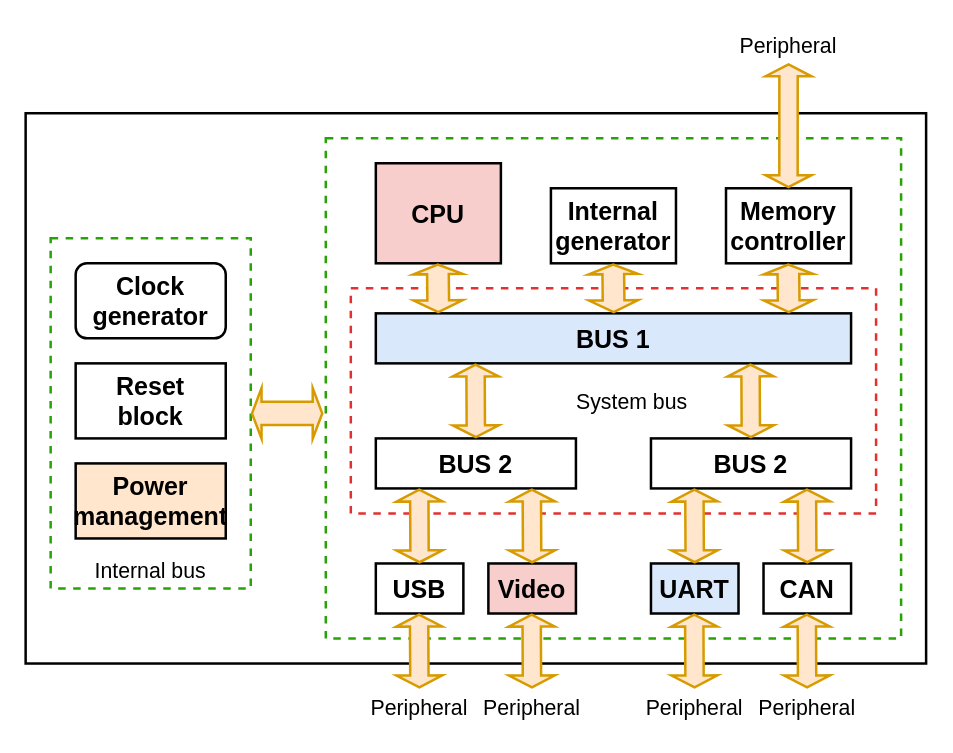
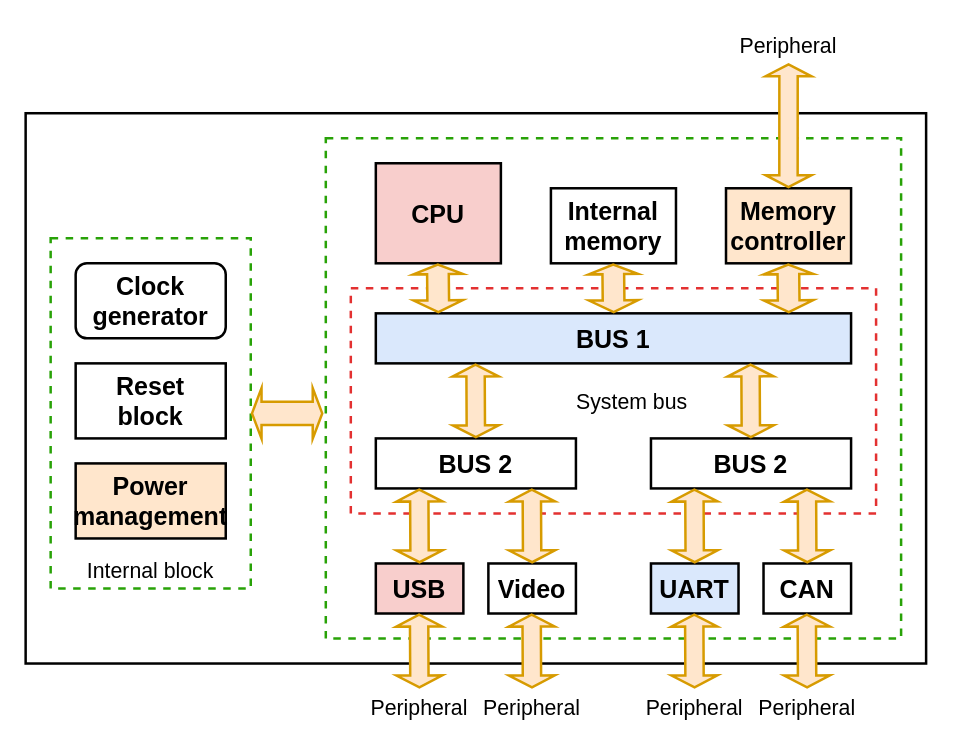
  <mxCell id="0" />
  <mxCell id="1" parent="0" />
  <mxCell id="2" value="" style="rounded=0;whiteSpace=wrap;html=1;fontStyle=1;fontSize=20;strokeWidth=2;" vertex="1" parent="1"><mxGeometry y="90" width="720" height="440" as="geometry" x="20" /></mxCell>
  <mxCell id="3" value="" style="rounded=0;whiteSpace=wrap;html=1;dashed=1;fontStyle=1;fontSize=20;strokeColor=#28a207;strokeWidth=2;" vertex="1" parent="1"><mxGeometry x="260" y="110" width="460" height="400" as="geometry" /></mxCell>
  <mxCell id="4" value="" style="rounded=0;whiteSpace=wrap;html=1;dashed=1;fontStyle=1;fontSize=20;strokeColor=#e33131;strokeWidth=2;" vertex="1" parent="1"><mxGeometry x="280" y="230" width="420" height="180" as="geometry" /></mxCell>
  <mxCell id="5" value="" style="rounded=0;whiteSpace=wrap;html=1;dashed=1;fontStyle=1;fontSize=20;strokeColor=#28a207;strokeWidth=2;" vertex="1" parent="1"><mxGeometry x="40" y="190" width="160" height="280" as="geometry" /></mxCell>
  <mxCell id="6" value="Reset&lt;div style=&quot;font-size: 20px;&quot;&gt;block&lt;/div&gt;" style="rounded=0;whiteSpace=wrap;html=1;fontStyle=1;fontSize=20;strokeWidth=2;" vertex="1" parent="1"><mxGeometry x="60" y="290" width="120" height="60" as="geometry" /></mxCell>
  <mxCell id="7" value="Clock&lt;div style=&quot;font-size: 20px;&quot;&gt;generator&lt;/div&gt;" style="whiteSpace=wrap;html=1;fontStyle=1;fontSize=20;strokeWidth=2;rounded=1;" vertex="1" parent="1"><mxGeometry x="60" y="210" width="120" height="60" as="geometry" /></mxCell>
  <mxCell id="8" value="Power&lt;div style=&quot;font-size: 20px;&quot;&gt;management&lt;/div&gt;" style="rounded=0;whiteSpace=wrap;html=1;fontStyle=1;fontSize=20;strokeWidth=2;fillColor=#ffe6cc;" vertex="1" parent="1"><mxGeometry x="60" y="370" width="120" height="60" as="geometry" /></mxCell>
  <mxCell id="9" value="CPU" style="rounded=0;whiteSpace=wrap;html=1;fontStyle=1;fontSize=20;strokeWidth=2;fillColor=#f8cecc;" vertex="1" parent="1"><mxGeometry x="300" y="130" width="100" height="80" as="geometry" /></mxCell>
- <mxCell id="10" value="Internal&lt;div style=&quot;font-size: 20px;&quot;&gt;generator&lt;/div&gt;" style="rounded=0;whiteSpace=wrap;html=1;fontStyle=1;fontSize=20;strokeWidth=2;" vertex="1" parent="1"><mxGeometry x="440" y="150" width="100" height="60" as="geometry" /></mxCell>
- <mxCell id="11" value="Memory&lt;div style=&quot;font-size: 20px;&quot;&gt;controller&lt;/div&gt;" style="rounded=0;whiteSpace=wrap;html=1;fontStyle=1;fontSize=20;strokeWidth=2;" vertex="1" parent="1"><mxGeometry x="580" y="150" width="100" height="60" as="geometry" /></mxCell>
+ <mxCell id="10" value="Internal&lt;div style=&quot;font-size: 20px;&quot;&gt;memory&lt;/div&gt;" style="rounded=0;whiteSpace=wrap;html=1;fontStyle=1;fontSize=20;strokeWidth=2;" vertex="1" parent="1"><mxGeometry x="440" y="150" width="100" height="60" as="geometry" /></mxCell>
+ <mxCell id="11" value="Memory&lt;div style=&quot;font-size: 20px;&quot;&gt;controller&lt;/div&gt;" style="rounded=0;whiteSpace=wrap;html=1;fontStyle=1;fontSize=20;strokeWidth=2;fillColor=#ffe6cc;" vertex="1" parent="1"><mxGeometry x="580" y="150" width="100" height="60" as="geometry" /></mxCell>
  <mxCell id="12" value="BUS 1" style="rounded=0;whiteSpace=wrap;html=1;fontStyle=1;fontSize=20;strokeWidth=2;fillColor=#dae8fc;" vertex="1" parent="1"><mxGeometry x="300" y="250" width="380" height="40" as="geometry" /></mxCell>
  <mxCell id="13" value="BUS 2" style="rounded=0;whiteSpace=wrap;html=1;fontStyle=1;fontSize=20;strokeWidth=2;" vertex="1" parent="1"><mxGeometry x="300" y="350" width="160" height="40" as="geometry" /></mxCell>
  <mxCell id="14" value="BUS 2" style="rounded=0;whiteSpace=wrap;html=1;fontStyle=1;fontSize=20;strokeWidth=2;" vertex="1" parent="1"><mxGeometry x="520" y="350" width="160" height="40" as="geometry" /></mxCell>
- <mxCell id="15" value="USB" style="rounded=0;whiteSpace=wrap;html=1;fontStyle=1;fontSize=20;strokeWidth=2;" vertex="1" parent="1"><mxGeometry x="300" y="450" width="70" height="40" as="geometry" /></mxCell>
- <mxCell id="16" value="Video" style="rounded=0;whiteSpace=wrap;html=1;fontStyle=1;fontSize=20;strokeWidth=2;fillColor=#f8cecc;" vertex="1" parent="1"><mxGeometry x="390" y="450" width="70" height="40" as="geometry" /></mxCell>
+ <mxCell id="15" value="USB" style="rounded=0;whiteSpace=wrap;html=1;fontStyle=1;fontSize=20;strokeWidth=2;fillColor=#f8cecc;" vertex="1" parent="1"><mxGeometry x="300" y="450" width="70" height="40" as="geometry" /></mxCell>
+ <mxCell id="16" value="Video" style="rounded=0;whiteSpace=wrap;html=1;fontStyle=1;fontSize=20;strokeWidth=2;" vertex="1" parent="1"><mxGeometry x="390" y="450" width="70" height="40" as="geometry" /></mxCell>
  <mxCell id="17" value="UART" style="rounded=0;whiteSpace=wrap;html=1;fontStyle=1;fontSize=20;strokeWidth=2;fillColor=#dae8fc;" vertex="1" parent="1"><mxGeometry x="520" y="450" width="70" height="40" as="geometry" /></mxCell>
  <mxCell id="18" value="CAN" style="rounded=0;whiteSpace=wrap;html=1;fontStyle=1;fontSize=20;strokeWidth=2;" vertex="1" parent="1"><mxGeometry x="610" y="450" width="70" height="40" as="geometry" /></mxCell>
- <mxCell id="19" value="&lt;font style=&quot;font-weight: normal; font-size: 17px;&quot;&gt;Internal bus&lt;/font&gt;" style="text;html=1;align=center;verticalAlign=middle;whiteSpace=wrap;rounded=0;fontStyle=1;fontSize=20;strokeWidth=2;" vertex="1" parent="1"><mxGeometry x="40" y="440" width="160" height="30" as="geometry" /></mxCell>
+ <mxCell id="19" value="&lt;font style=&quot;font-weight: normal; font-size: 17px;&quot;&gt;Internal block&lt;/font&gt;" style="text;html=1;align=center;verticalAlign=middle;whiteSpace=wrap;rounded=0;fontStyle=1;fontSize=20;strokeWidth=2;" vertex="1" parent="1"><mxGeometry x="40" y="440" width="160" height="30" as="geometry" /></mxCell>
  <mxCell id="20" value="&lt;span style=&quot;font-weight: normal;&quot;&gt;&lt;font style=&quot;font-size: 17px;&quot;&gt;System bus&lt;/font&gt;&lt;/span&gt;" style="text;html=1;align=center;verticalAlign=middle;whiteSpace=wrap;rounded=0;fontStyle=1;fontSize=20;strokeWidth=2;" vertex="1" parent="1"><mxGeometry x="425" y="305" width="160" height="30" as="geometry" /></mxCell>
  <mxCell id="21" value="" style="shape=flexArrow;endArrow=classic;startArrow=classic;html=1;rounded=0;width=13.667;startSize=2.48;endSize=2.48;fontStyle=1;fontSize=20;fillColor=#ffe6cc;strokeColor=#d79b00;strokeWidth=2;" edge="1" parent="1"><mxGeometry width="100" height="100" relative="1" as="geometry"><mxPoint x="379.71" y="290" as="sourcePoint" /><mxPoint x="380" y="350" as="targetPoint" /></mxGeometry></mxCell>
  <mxCell id="22" value="" style="shape=flexArrow;endArrow=classic;startArrow=classic;html=1;rounded=0;width=13.667;startSize=2.48;endSize=2.48;fontStyle=1;fontSize=20;fillColor=#ffe6cc;strokeColor=#d79b00;strokeWidth=2;" edge="1" parent="1"><mxGeometry width="100" height="100" relative="1" as="geometry"><mxPoint x="599.58" y="290" as="sourcePoint" /><mxPoint x="599.87" y="350" as="targetPoint" /></mxGeometry></mxCell>
  <mxCell id="23" value="" style="shape=flexArrow;endArrow=classic;startArrow=classic;html=1;rounded=0;width=16.333;startSize=1.873;endSize=2.48;fontStyle=1;fontSize=20;fillColor=#ffe6cc;strokeColor=#d79b00;strokeWidth=2;" edge="1" parent="1"><mxGeometry width="100" height="100" relative="1" as="geometry"><mxPoint x="349.58" y="210" as="sourcePoint" /><mxPoint x="350" y="250" as="targetPoint" /></mxGeometry></mxCell>
  <mxCell id="24" value="" style="shape=flexArrow;endArrow=classic;startArrow=classic;html=1;rounded=0;width=16.333;startSize=1.873;endSize=2.48;fontStyle=1;fontSize=20;fillColor=#ffe6cc;strokeColor=#d79b00;strokeWidth=2;" edge="1" parent="1"><mxGeometry width="100" height="100" relative="1" as="geometry"><mxPoint x="489.79" y="210" as="sourcePoint" /><mxPoint x="490.21" y="250" as="targetPoint" /></mxGeometry></mxCell>
  <mxCell id="25" value="" style="shape=flexArrow;endArrow=classic;startArrow=classic;html=1;rounded=0;width=16.333;startSize=1.873;endSize=2.48;fontStyle=1;fontSize=20;fillColor=#ffe6cc;strokeColor=#d79b00;strokeWidth=2;" edge="1" parent="1"><mxGeometry width="100" height="100" relative="1" as="geometry"><mxPoint x="629.79" y="210" as="sourcePoint" /><mxPoint x="630.21" y="250" as="targetPoint" /></mxGeometry></mxCell>
  <mxCell id="26" value="" style="shape=flexArrow;endArrow=classic;startArrow=classic;html=1;rounded=0;width=13.667;startSize=2.48;endSize=2.48;fontStyle=1;fontSize=20;fillColor=#ffe6cc;strokeColor=#d79b00;strokeWidth=2;" edge="1" parent="1"><mxGeometry width="100" height="100" relative="1" as="geometry"><mxPoint x="334.71" y="390" as="sourcePoint" /><mxPoint x="335" y="450" as="targetPoint" /></mxGeometry></mxCell>
  <mxCell id="27" value="" style="shape=flexArrow;endArrow=classic;startArrow=classic;html=1;rounded=0;width=13.667;startSize=2.48;endSize=2.48;fontStyle=1;fontSize=20;fillColor=#ffe6cc;strokeColor=#d79b00;strokeWidth=2;" edge="1" parent="1"><mxGeometry width="100" height="100" relative="1" as="geometry"><mxPoint x="424.71" y="390" as="sourcePoint" /><mxPoint x="425" y="450" as="targetPoint" /></mxGeometry></mxCell>
  <mxCell id="28" value="" style="shape=flexArrow;endArrow=classic;startArrow=classic;html=1;rounded=0;width=13.667;startSize=2.48;endSize=2.48;fontStyle=1;fontSize=20;fillColor=#ffe6cc;strokeColor=#d79b00;strokeWidth=2;" edge="1" parent="1"><mxGeometry width="100" height="100" relative="1" as="geometry"><mxPoint x="554.71" y="390" as="sourcePoint" /><mxPoint x="555" y="450" as="targetPoint" /></mxGeometry></mxCell>
  <mxCell id="29" value="" style="shape=flexArrow;endArrow=classic;startArrow=classic;html=1;rounded=0;width=13.667;startSize=2.48;endSize=2.48;fontStyle=1;fontSize=20;fillColor=#ffe6cc;strokeColor=#d79b00;strokeWidth=2;" edge="1" parent="1"><mxGeometry width="100" height="100" relative="1" as="geometry"><mxPoint x="644.71" y="390" as="sourcePoint" /><mxPoint x="645" y="450" as="targetPoint" /></mxGeometry></mxCell>
  <mxCell id="30" value="" style="shape=flexArrow;endArrow=classic;startArrow=classic;html=1;rounded=0;width=13.667;startSize=2.48;endSize=2.48;fontStyle=1;fontSize=20;fillColor=#ffe6cc;strokeColor=#d79b00;strokeWidth=2;" edge="1" parent="1"><mxGeometry width="100" height="100" relative="1" as="geometry"><mxPoint x="334.58" y="490" as="sourcePoint" /><mxPoint x="334.87" y="550" as="targetPoint" /></mxGeometry></mxCell>
  <mxCell id="31" value="" style="shape=flexArrow;endArrow=classic;startArrow=classic;html=1;rounded=0;width=13.667;startSize=2.48;endSize=2.48;fontStyle=1;fontSize=20;fillColor=#ffe6cc;strokeColor=#d79b00;strokeWidth=2;" edge="1" parent="1"><mxGeometry width="100" height="100" relative="1" as="geometry"><mxPoint x="424.58" y="490" as="sourcePoint" /><mxPoint x="424.87" y="550" as="targetPoint" /></mxGeometry></mxCell>
  <mxCell id="32" value="" style="shape=flexArrow;endArrow=classic;startArrow=classic;html=1;rounded=0;width=13.667;startSize=2.48;endSize=2.48;fontStyle=1;fontSize=20;fillColor=#ffe6cc;strokeColor=#d79b00;strokeWidth=2;" edge="1" parent="1"><mxGeometry width="100" height="100" relative="1" as="geometry"><mxPoint x="554.58" y="490" as="sourcePoint" /><mxPoint x="554.87" y="550" as="targetPoint" /></mxGeometry></mxCell>
  <mxCell id="33" value="" style="shape=flexArrow;endArrow=classic;startArrow=classic;html=1;rounded=0;width=13.667;startSize=2.48;endSize=2.48;fontStyle=1;fontSize=20;fillColor=#ffe6cc;strokeColor=#d79b00;strokeWidth=2;" edge="1" parent="1"><mxGeometry width="100" height="100" relative="1" as="geometry"><mxPoint x="644.58" y="490" as="sourcePoint" /><mxPoint x="644.87" y="550" as="targetPoint" /></mxGeometry></mxCell>
  <mxCell id="34" value="" style="shape=flexArrow;endArrow=classic;startArrow=classic;html=1;rounded=0;width=13.667;startSize=2.48;endSize=2.48;fontStyle=1;fontSize=20;fillColor=#ffe6cc;strokeColor=#d79b00;strokeWidth=2;" edge="1" parent="1"><mxGeometry width="100" height="100" relative="1" as="geometry"><mxPoint x="630" y="50" as="sourcePoint" /><mxPoint x="629.95" y="150" as="targetPoint" /></mxGeometry></mxCell>
  <mxCell id="35" value="" style="shape=flexArrow;endArrow=classic;startArrow=classic;html=1;rounded=0;width=17.5;startSize=1.873;endSize=1.873;entryX=1;entryY=0.5;entryDx=0;entryDy=0;exitX=-0.004;exitY=0.55;exitDx=0;exitDy=0;exitPerimeter=0;fontStyle=1;fontSize=20;fillColor=#ffe6cc;strokeColor=#d79b00;strokeWidth=2;" edge="1" parent="1" source="3" target="5"><mxGeometry width="100" height="100" relative="1" as="geometry"><mxPoint x="250.001" y="440" as="sourcePoint" /><mxPoint x="250.421" y="400" as="targetPoint" /></mxGeometry></mxCell>
  <mxCell id="36" value="&lt;span style=&quot;font-size: 17px; font-weight: 400;&quot;&gt;Peripheral&lt;/span&gt;" style="text;html=1;align=center;verticalAlign=middle;whiteSpace=wrap;rounded=0;fontStyle=1;fontSize=20;strokeWidth=2;" vertex="1" parent="1"><mxGeometry x="550" y="20" width="160" height="30" as="geometry" /></mxCell>
  <mxCell id="37" value="&lt;span style=&quot;font-size: 17px; font-weight: 400;&quot;&gt;Peripheral&lt;/span&gt;" style="text;html=1;align=center;verticalAlign=middle;whiteSpace=wrap;rounded=0;fontStyle=1;fontSize=20;strokeWidth=2;" vertex="1" parent="1"><mxGeometry x="310" y="550" width="50" height="30" as="geometry" /></mxCell>
  <mxCell id="38" value="&lt;span style=&quot;font-size: 17px; font-weight: 400;&quot;&gt;Peripheral&lt;/span&gt;" style="text;html=1;align=center;verticalAlign=middle;whiteSpace=wrap;rounded=0;fontStyle=1;fontSize=20;strokeWidth=2;" vertex="1" parent="1"><mxGeometry x="400" y="550" width="50" height="30" as="geometry" /></mxCell>
  <mxCell id="39" value="&lt;span style=&quot;font-size: 17px; font-weight: 400;&quot;&gt;Peripheral&lt;/span&gt;" style="text;html=1;align=center;verticalAlign=middle;whiteSpace=wrap;rounded=0;fontStyle=1;fontSize=20;strokeWidth=2;" vertex="1" parent="1"><mxGeometry x="530" y="550" width="50" height="30" as="geometry" /></mxCell>
  <mxCell id="40" value="&lt;span style=&quot;font-size: 17px; font-weight: 400;&quot;&gt;Peripheral&lt;/span&gt;" style="text;html=1;align=center;verticalAlign=middle;whiteSpace=wrap;rounded=0;fontStyle=1;fontSize=20;strokeWidth=2;" vertex="1" parent="1"><mxGeometry x="620" y="550" width="50" height="30" as="geometry" /></mxCell>
